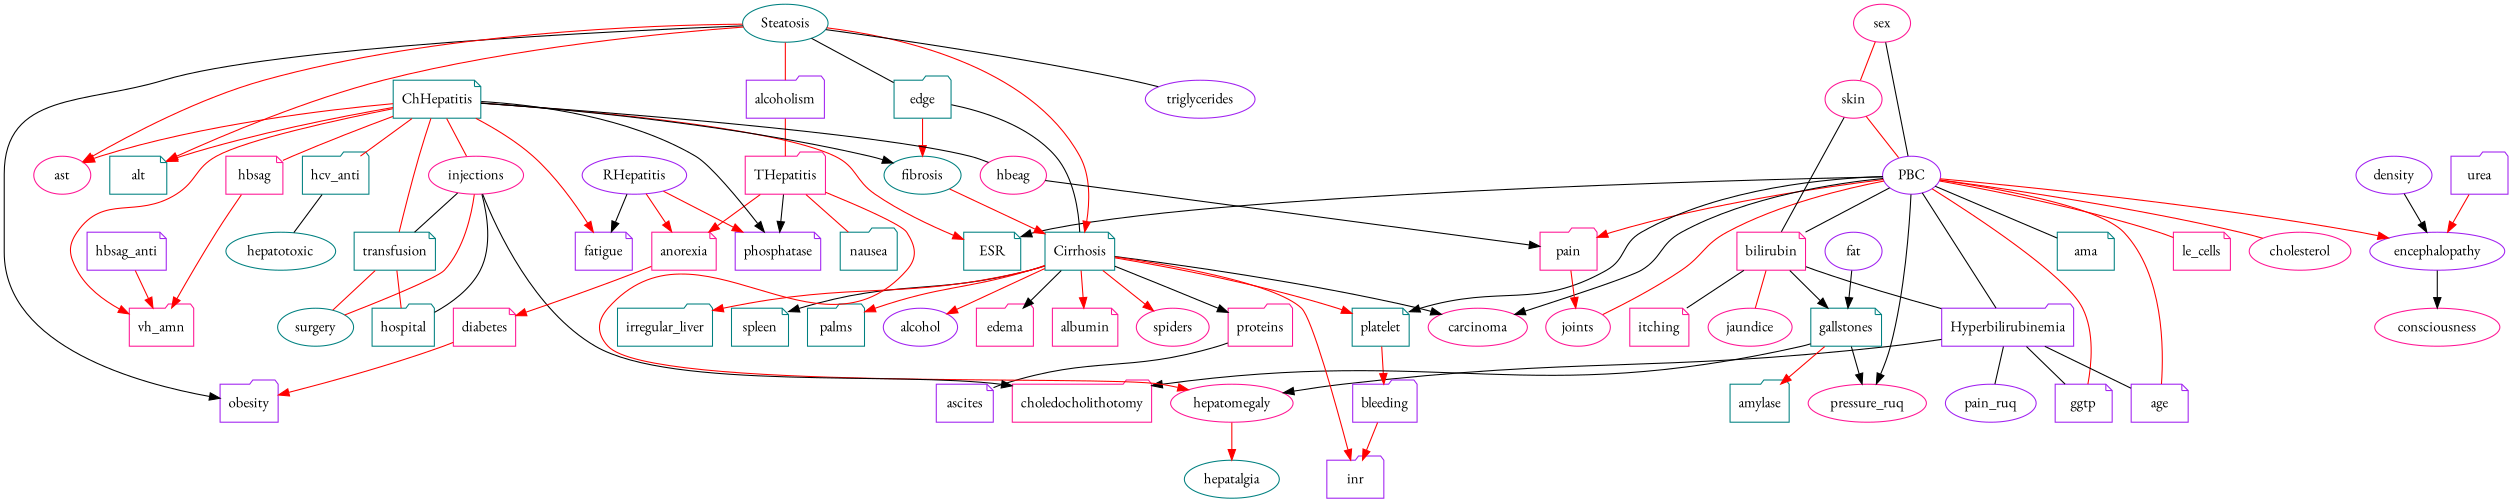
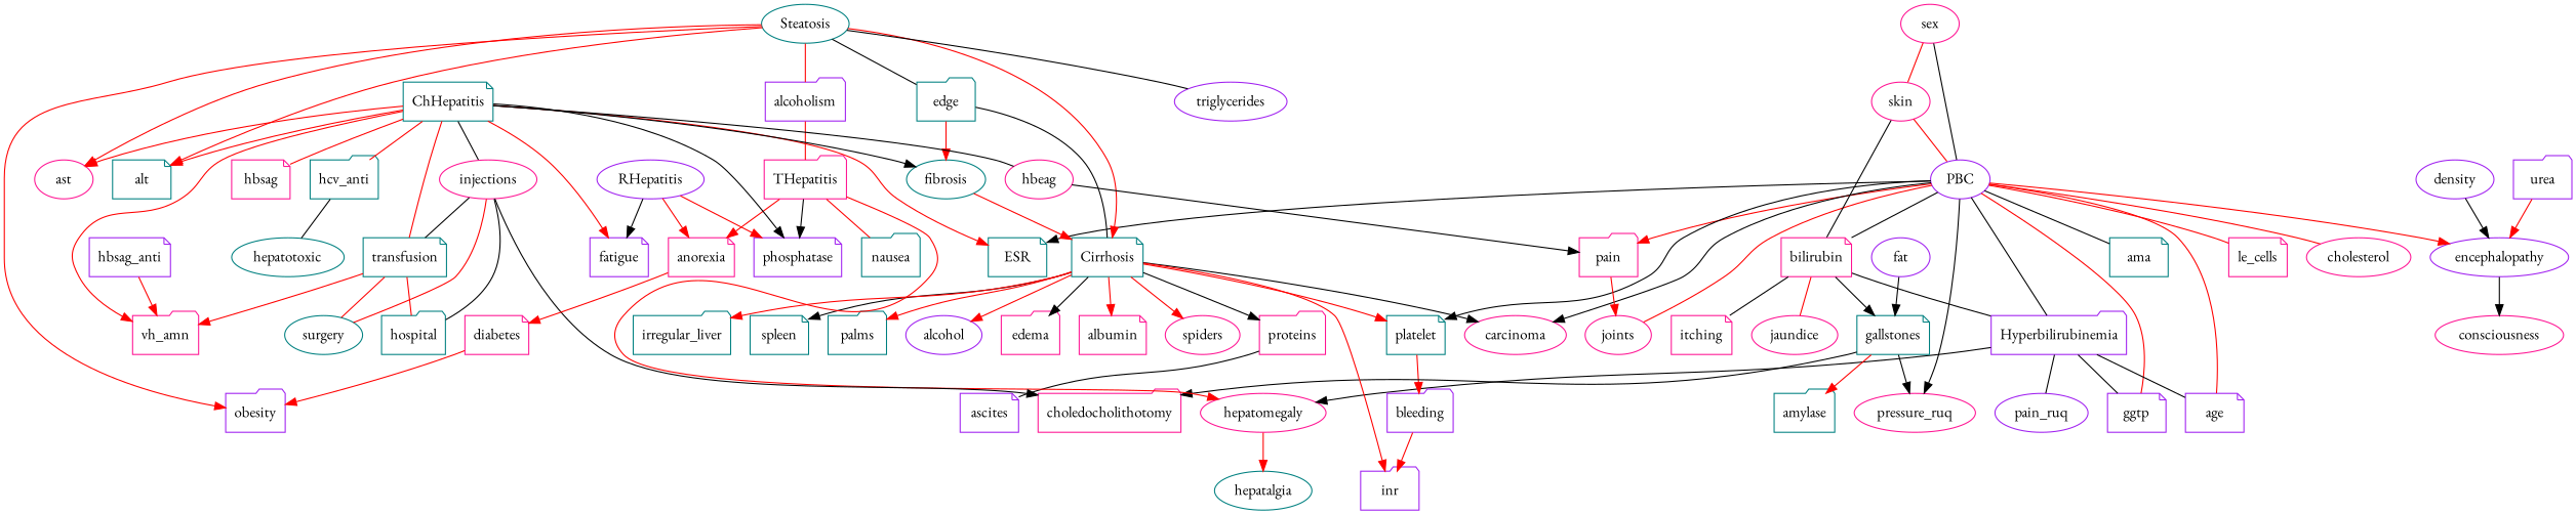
  digraph {
    fontname="EB Garamond"
    node [color=deeppink fontname="EB Garamond" shape=ellipse]
    edge [color=red fontname="EB Garamond"]
    PBC [color=purple]
    pain [shape=folder]
    Hyperbilirubinemia [color=purple shape=folder]
    pressure_ruq
    platelet [color=teal shape=note]
    bilirubin [shape=note]
    joints
    carcinoma
    encephalopathy [color=purple]
    ESR [color=teal shape=note]
    ggtp [color=purple shape=note]
    ama [color=teal shape=note]
    age [color=purple shape=note]
    le_cells [shape=note]
    cholesterol
    hepatomegaly
    pain_ruq [color=purple]
    bleeding [color=purple shape=folder]
    gallstones [color=teal shape=note]
    jaundice
    itching [shape=note]
    consciousness
    Steatosis [color=teal]
    obesity [color=purple shape=folder]
    ast
    Cirrhosis [color=teal shape=note]
    alt [color=teal shape=note]
    "edge" [color=teal shape=folder]
    triglycerides [color=purple]
    alcoholism [color=purple shape=folder]
    spiders
    spleen [color=teal shape=note]
    palms [color=teal shape=folder]
    alcohol [color=purple]
    edema [shape=folder]
    albumin [shape=note]
    inr [color=purple shape=folder]
    proteins [shape=folder]
    irregular_liver [color=teal shape=folder]
    fibrosis [color=teal]
    THepatitis [shape=folder]
    ChHepatitis [color=teal shape=note]
    hbsag [shape=note]
    vh_amn [shape=folder]
    phosphatase [color=purple shape=note]
    hbeag
    fatigue [color=purple shape=note]
    injections
    hcv_anti [color=teal shape=folder]
    transfusion [color=teal shape=note]
    choledocholithotomy [shape=folder]
    surgery [color=teal]
    hospital [color=teal shape=folder]
    hepatotoxic [color=teal]
    hepatalgia [color=teal]
    ascites [color=purple shape=note]
    amylase [color=teal shape=folder]
    anorexia [shape=note]
    nausea [color=teal shape=folder]
    diabetes [shape=note]
    RHepatitis [color=purple]
    hbsag_anti [color=purple shape=note]
    fat [color=purple]
    density [color=purple]
    urea [color=purple shape=folder]
    sex
    skin
    PBC -> pain
    PBC -> Hyperbilirubinemia [color=black dir=none]
    PBC -> pressure_ruq [color=black]
    PBC -> platelet [color=black]
    PBC -> bilirubin [color=black dir=none]
    PBC -> joints [dir=none]
    PBC -> carcinoma [color=black]
    PBC -> encephalopathy
    PBC -> ESR [color=black]
    PBC -> ggtp [dir=none]
    PBC -> ama [color=black dir=none]
    PBC -> age [dir=none]
    PBC -> le_cells [dir=none]
    PBC -> cholesterol [dir=none]
    pain -> joints
    Hyperbilirubinemia -> ggtp [color=black dir=none]
    Hyperbilirubinemia -> age [color=black dir=none]
    Hyperbilirubinemia -> hepatomegaly [color=black]
    Hyperbilirubinemia -> pain_ruq [color=black dir=none]
    platelet -> bleeding
    bilirubin -> Hyperbilirubinemia [color=black dir=none]
    bilirubin -> gallstones [color=black]
    bilirubin -> jaundice [dir=none]
    bilirubin -> itching [color=black dir=none]
    encephalopathy -> consciousness [color=black]
    hepatomegaly -> hepatalgia
    bleeding -> inr
    gallstones -> pressure_ruq [color=black]
    gallstones -> choledocholithotomy [color=black]
    gallstones -> amylase
-   Steatosis -> obesity [color=black]
+   Steatosis -> obesity
    Steatosis -> ast
    Steatosis -> Cirrhosis
    Steatosis -> alt
    Steatosis -> "edge" [color=black dir=none]
    Steatosis -> triglycerides [color=black dir=none]
    Steatosis -> alcoholism [dir=none]
    Cirrhosis -> platelet
    Cirrhosis -> carcinoma [color=black]
    Cirrhosis -> spiders
    Cirrhosis -> spleen [color=black]
    Cirrhosis -> palms
    Cirrhosis -> alcohol
    Cirrhosis -> edema [color=black]
    Cirrhosis -> albumin
    Cirrhosis -> inr
    Cirrhosis -> proteins [color=black]
    Cirrhosis -> irregular_liver
    "edge" -> Cirrhosis [color=black dir=none]
    "edge" -> fibrosis
    alcoholism -> THepatitis [dir=none]
    proteins -> ascites [color=black dir=none]
    fibrosis -> Cirrhosis
    THepatitis -> hepatomegaly
    THepatitis -> phosphatase [color=black]
    THepatitis -> anorexia
    THepatitis -> nausea [dir=none]
    ChHepatitis -> ESR
    ChHepatitis -> ast
    ChHepatitis -> alt
    ChHepatitis -> fibrosis [color=black]
    ChHepatitis -> hbsag [dir=none]
    ChHepatitis -> vh_amn
    ChHepatitis -> phosphatase [color=black]
    ChHepatitis -> hbeag [color=black dir=none]
    ChHepatitis -> fatigue
-   ChHepatitis -> injections [dir=none]
+   ChHepatitis -> injections [color=black dir=none]
    ChHepatitis -> hcv_anti [dir=none]
    ChHepatitis -> transfusion [dir=none]
-   hbsag -> vh_amn
+   transfusion -> vh_amn
    hbeag -> pain [color=black]
    injections -> transfusion [color=black dir=none]
    injections -> choledocholithotomy [color=black]
    injections -> surgery [dir=none]
    injections -> hospital [color=black dir=none]
    hcv_anti -> hepatotoxic [color=black dir=none]
    transfusion -> surgery [dir=none]
    transfusion -> hospital [dir=none]
    anorexia -> diabetes
    diabetes -> obesity
    RHepatitis -> phosphatase
    RHepatitis -> fatigue [color=black]
    RHepatitis -> anorexia
    hbsag_anti -> vh_amn
    fat -> gallstones [color=black]
    density -> encephalopathy [color=black]
    urea -> encephalopathy
    sex -> PBC [color=black dir=none]
    sex -> skin [dir=none]
    skin -> PBC [dir=none]
    skin -> bilirubin [color=black dir=none]
  }
